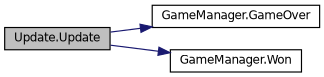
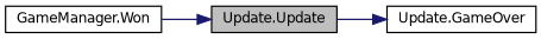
  digraph {
    rankdir=LR
    node [color=black fillcolor=white fontname=Helvetica fontsize=10 shape=record style=filled]
    edge [color=midnightblue fontname=Helvetica fontsize=10 labelfontname=Helvetica labelfontsize=10 style=solid]
    n1 [fillcolor=grey75 fontcolor=black height=0.2 label="Update.Update" width=0.4]
-   n2 [height=0.2 label="GameManager.GameOver" width=0.4]
+   n2 [height=0.2 label="Update.GameOver" width=0.4]
    n3 [height=0.2 label="GameManager.Won" width=0.4]
    n1 -> n2
-   n1 -> n3
+   n3 -> n1
  }
